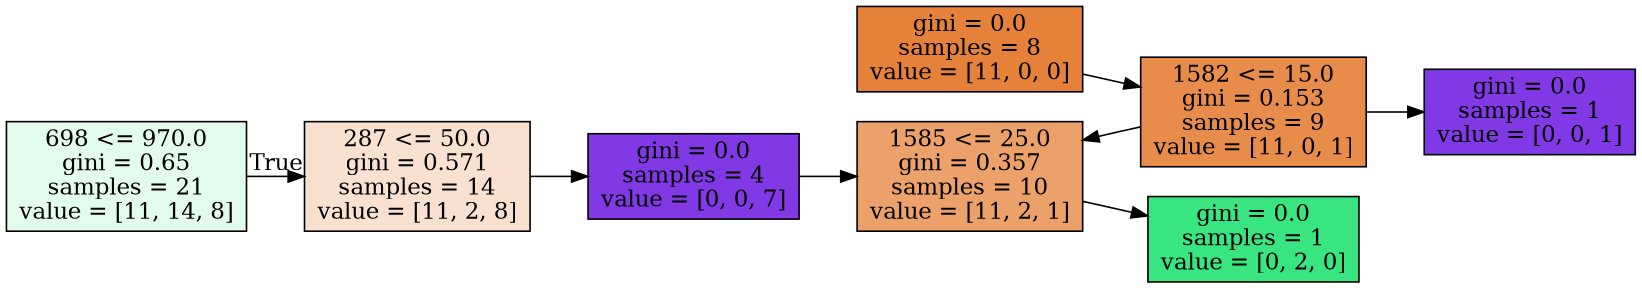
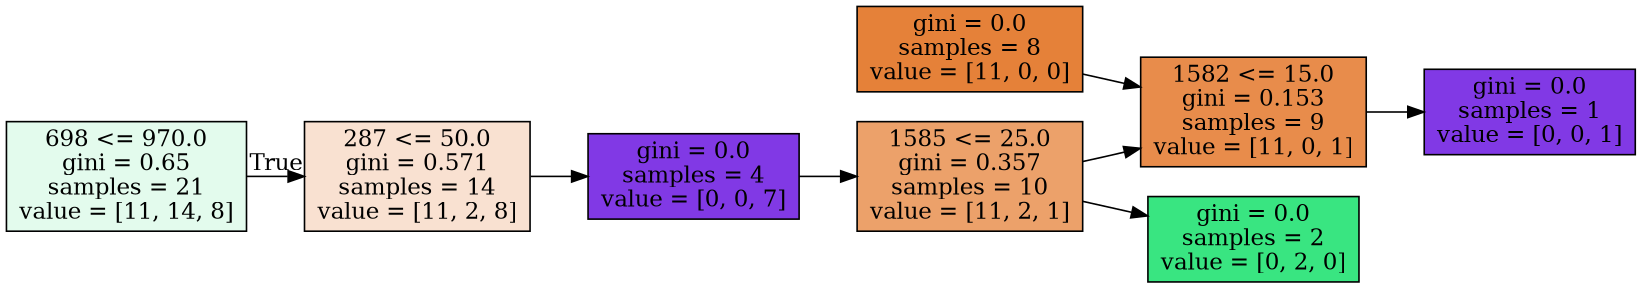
  digraph {
    rankdir=LR
    node [color=black fillcolor="#8139e5ff" shape=box style=filled]
    n1 [fillcolor="#39e58123" label="698 <= 970.0\ngini = 0.65\nsamples = 21\nvalue = [11, 14, 8]"]
    n2 [fillcolor="#e581393b" label="287 <= 50.0\ngini = 0.571\nsamples = 14\nvalue = [11, 2, 8]"]
    n3 [label="gini = 0.0\nsamples = 4\nvalue = [0, 0, 7]"]
    n4 [fillcolor="#e58139bf" label="1585 <= 25.0\ngini = 0.357\nsamples = 10\nvalue = [11, 2, 1]"]
    n5 [fillcolor="#e58139e8" label="1582 <= 15.0\ngini = 0.153\nsamples = 9\nvalue = [11, 0, 1]"]
-   n6 [fillcolor="#39e581ff" label="gini = 0.0\nsamples = 1\nvalue = [0, 2, 0]"]
+   n6 [fillcolor="#39e581ff" label="gini = 0.0\nsamples = 2\nvalue = [0, 2, 0]"]
    n7 [label="gini = 0.0\nsamples = 1\nvalue = [0, 0, 1]"]
    n8 [fillcolor="#e58139ff" label="gini = 0.0\nsamples = 8\nvalue = [11, 0, 0]"]
    n1 -> n2 [headlabel=True labelangle=45 labeldistance=2.5]
    n2 -> n3
    n3 -> n4
-   n5 -> n4
+   n4 -> n5
    n4 -> n6
    n5 -> n7
    n8 -> n5
  }
